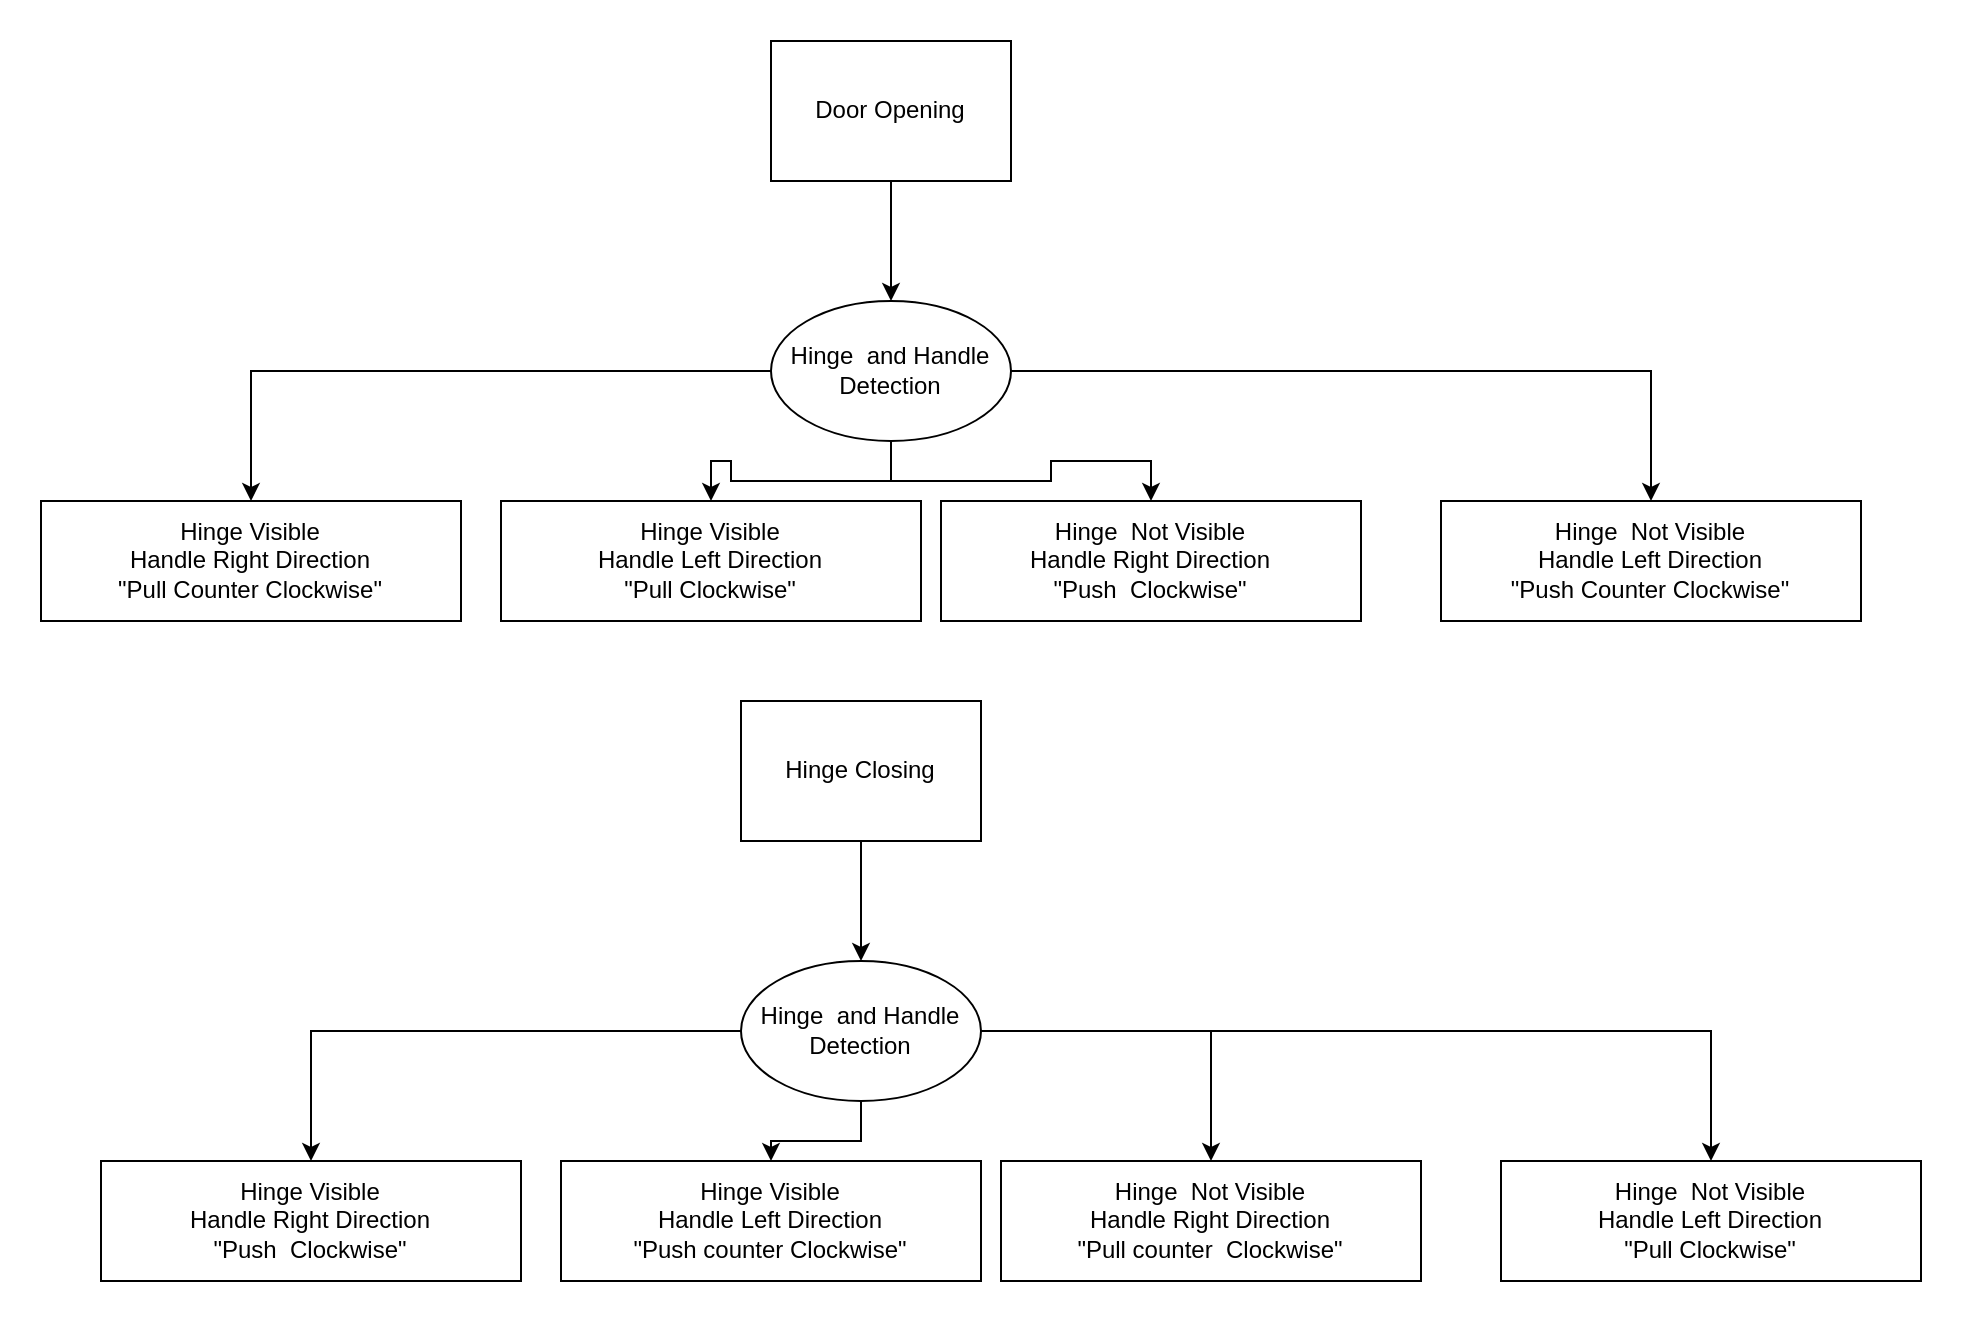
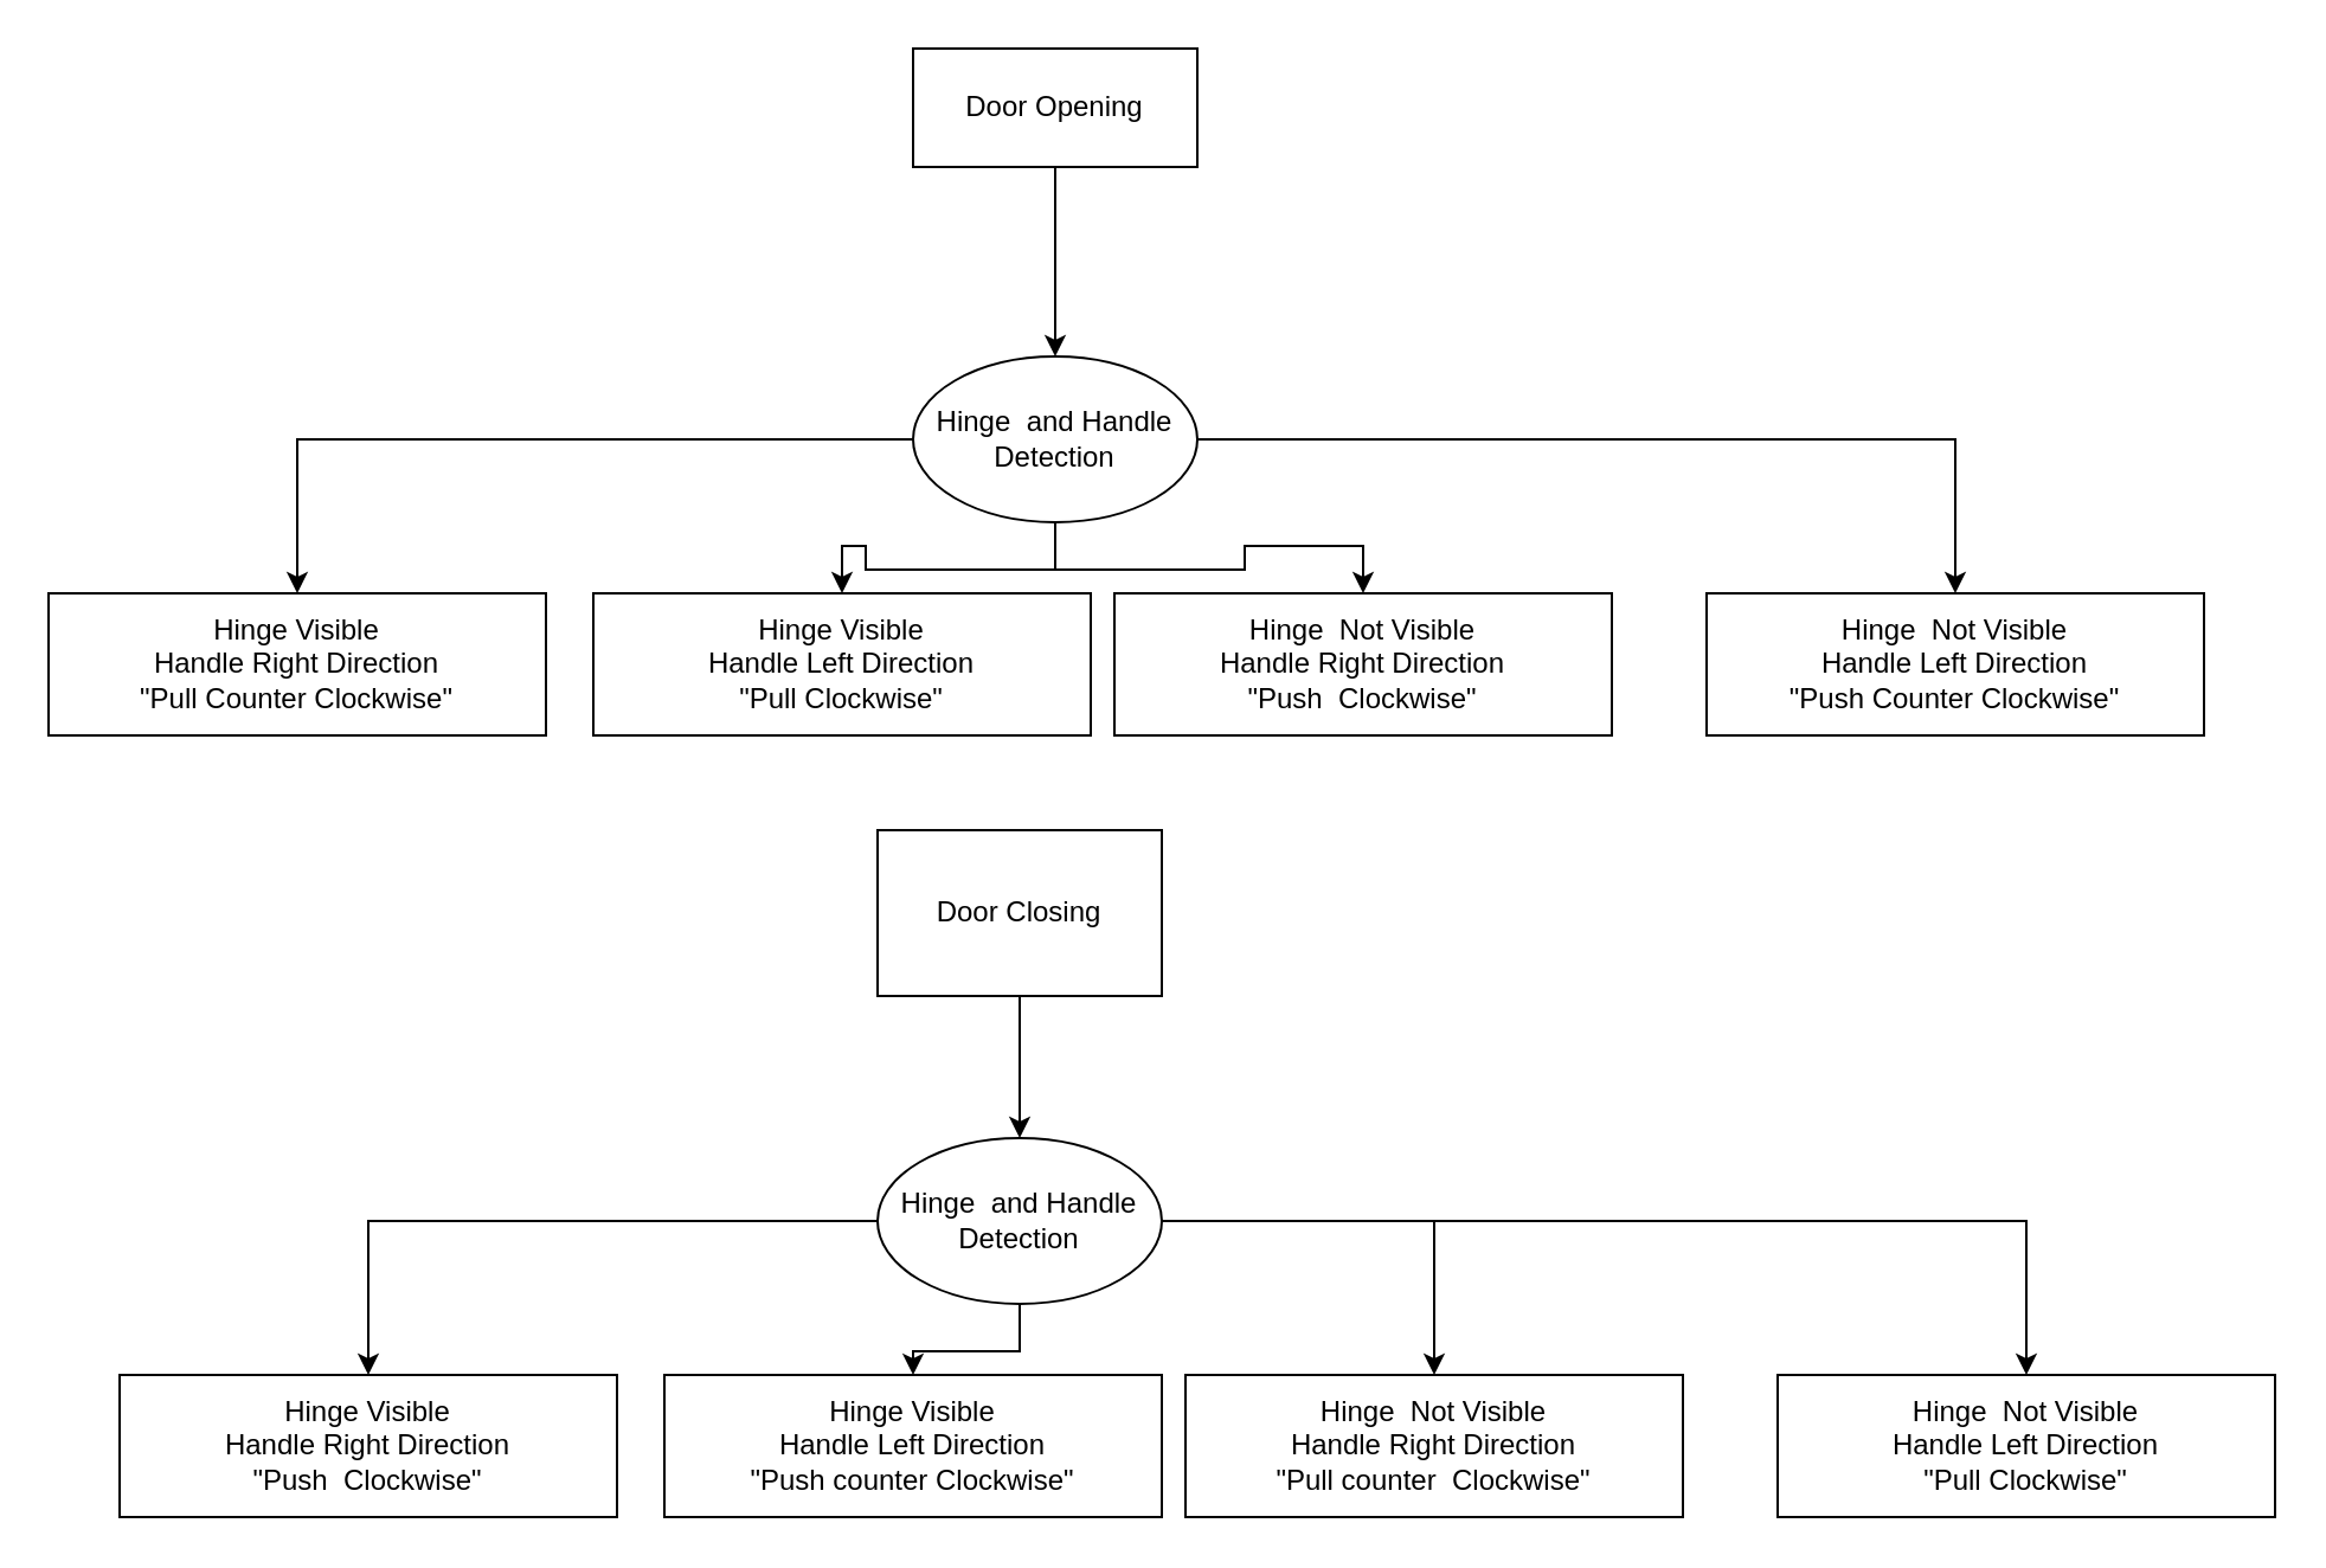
  <mxCell id="0" />
  <mxCell id="1" parent="0" />
  <mxCell id="2" value="" style="edgeStyle=orthogonalEdgeStyle;rounded=0;orthogonalLoop=1;jettySize=auto;html=1;" edge="1" parent="1" source="3" target="8"><mxGeometry relative="1" as="geometry" /></mxCell>
- <mxCell id="3" value="Door Opening" style="rounded=0;whiteSpace=wrap;html=1;" vertex="1" parent="1"><mxGeometry x="385" y="20" width="120" height="70" as="geometry" /></mxCell>
+ <mxCell id="3" value="Door Opening" style="rounded=0;whiteSpace=wrap;html=1;" vertex="1" parent="1"><mxGeometry x="385" y="20" width="120" height="50" as="geometry" /></mxCell>
  <mxCell id="4" style="edgeStyle=orthogonalEdgeStyle;rounded=0;orthogonalLoop=1;jettySize=auto;html=1;entryX=0.5;entryY=0;entryDx=0;entryDy=0;" edge="1" parent="1" source="8" target="9"><mxGeometry relative="1" as="geometry" /></mxCell>
  <mxCell id="5" style="edgeStyle=orthogonalEdgeStyle;rounded=0;orthogonalLoop=1;jettySize=auto;html=1;entryX=0.5;entryY=0;entryDx=0;entryDy=0;" edge="1" parent="1" source="8" target="10"><mxGeometry relative="1" as="geometry" /></mxCell>
  <mxCell id="6" style="edgeStyle=orthogonalEdgeStyle;rounded=0;orthogonalLoop=1;jettySize=auto;html=1;entryX=0.5;entryY=0;entryDx=0;entryDy=0;" edge="1" parent="1" source="8" target="12"><mxGeometry relative="1" as="geometry" /></mxCell>
  <mxCell id="7" style="edgeStyle=orthogonalEdgeStyle;rounded=0;orthogonalLoop=1;jettySize=auto;html=1;entryX=0.5;entryY=0;entryDx=0;entryDy=0;" edge="1" parent="1" source="8" target="11"><mxGeometry relative="1" as="geometry" /></mxCell>
  <mxCell id="8" value="Hinge&amp;nbsp; and Handle Detection" style="ellipse;whiteSpace=wrap;html=1;" vertex="1" parent="1"><mxGeometry x="385" y="150" width="120" height="70" as="geometry" /></mxCell>
  <mxCell id="9" value="Hinge Visible&lt;br&gt;Handle Right Direction&lt;br&gt;&quot;Pull Counter Clockwise&quot;" style="rounded=0;whiteSpace=wrap;html=1;" vertex="1" parent="1"><mxGeometry y="250" width="210" height="60" as="geometry" x="20" /></mxCell>
  <mxCell id="10" value="Hinge Visible&lt;br&gt;Handle Left Direction&lt;br&gt;&quot;Pull Clockwise&quot;" style="rounded=0;whiteSpace=wrap;html=1;" vertex="1" parent="1"><mxGeometry x="250" y="250" width="210" height="60" as="geometry" /></mxCell>
  <mxCell id="11" value="Hinge&amp;nbsp; Not Visible&lt;br&gt;Handle Left Direction&lt;br&gt;&quot;Push Counter Clockwise&quot;" style="rounded=0;whiteSpace=wrap;html=1;" vertex="1" parent="1"><mxGeometry x="720" y="250" width="210" height="60" as="geometry" /></mxCell>
  <mxCell id="12" value="Hinge&amp;nbsp; Not Visible&lt;br&gt;Handle Right Direction&lt;br&gt;&quot;Push&amp;nbsp; Clockwise&quot;" style="rounded=0;whiteSpace=wrap;html=1;" vertex="1" parent="1"><mxGeometry x="470" y="250" width="210" height="60" as="geometry" /></mxCell>
  <mxCell id="13" value="" style="edgeStyle=orthogonalEdgeStyle;rounded=0;orthogonalLoop=1;jettySize=auto;html=1;" edge="1" parent="1" source="14" target="19"><mxGeometry relative="1" as="geometry" /></mxCell>
- <mxCell id="14" value="Hinge Closing" style="rounded=0;whiteSpace=wrap;html=1;" vertex="1" parent="1"><mxGeometry x="370" y="350" width="120" height="70" as="geometry" /></mxCell>
+ <mxCell id="14" value="Door Closing" style="rounded=0;whiteSpace=wrap;html=1;" vertex="1" parent="1"><mxGeometry x="370" y="350" width="120" height="70" as="geometry" /></mxCell>
  <mxCell id="15" style="edgeStyle=orthogonalEdgeStyle;rounded=0;orthogonalLoop=1;jettySize=auto;html=1;entryX=0.5;entryY=0;entryDx=0;entryDy=0;" edge="1" parent="1" source="19" target="20"><mxGeometry relative="1" as="geometry" /></mxCell>
  <mxCell id="16" style="edgeStyle=orthogonalEdgeStyle;rounded=0;orthogonalLoop=1;jettySize=auto;html=1;entryX=0.5;entryY=0;entryDx=0;entryDy=0;" edge="1" parent="1" source="19" target="21"><mxGeometry relative="1" as="geometry" /></mxCell>
  <mxCell id="17" style="edgeStyle=orthogonalEdgeStyle;rounded=0;orthogonalLoop=1;jettySize=auto;html=1;entryX=0.5;entryY=0;entryDx=0;entryDy=0;" edge="1" parent="1" source="19" target="23"><mxGeometry relative="1" as="geometry" /></mxCell>
  <mxCell id="18" style="edgeStyle=orthogonalEdgeStyle;rounded=0;orthogonalLoop=1;jettySize=auto;html=1;entryX=0.5;entryY=0;entryDx=0;entryDy=0;" edge="1" parent="1" source="19" target="22"><mxGeometry relative="1" as="geometry" /></mxCell>
  <mxCell id="19" value="Hinge&amp;nbsp; and Handle Detection" style="ellipse;whiteSpace=wrap;html=1;" vertex="1" parent="1"><mxGeometry x="370" y="480" width="120" height="70" as="geometry" /></mxCell>
  <mxCell id="20" value="Hinge Visible&lt;br&gt;Handle Right Direction&lt;br&gt;&quot;Push&amp;nbsp; Clockwise&quot;" style="rounded=0;whiteSpace=wrap;html=1;" vertex="1" parent="1"><mxGeometry x="50" y="580" width="210" height="60" as="geometry" /></mxCell>
  <mxCell id="21" value="Hinge Visible&lt;br&gt;Handle Left Direction&lt;br&gt;&quot;Push counter Clockwise&quot;" style="rounded=0;whiteSpace=wrap;html=1;" vertex="1" parent="1"><mxGeometry x="280" y="580" width="210" height="60" as="geometry" /></mxCell>
  <mxCell id="22" value="Hinge&amp;nbsp; Not Visible&lt;br&gt;Handle Left Direction&lt;br&gt;&quot;Pull Clockwise&quot;" style="rounded=0;whiteSpace=wrap;html=1;" vertex="1" parent="1"><mxGeometry x="750" y="580" width="210" height="60" as="geometry" /></mxCell>
  <mxCell id="23" value="Hinge&amp;nbsp; Not Visible&lt;br&gt;Handle Right Direction&lt;br&gt;&quot;Pull counter&amp;nbsp; Clockwise&quot;" style="rounded=0;whiteSpace=wrap;html=1;" vertex="1" parent="1"><mxGeometry x="500" y="580" width="210" height="60" as="geometry" /></mxCell>
